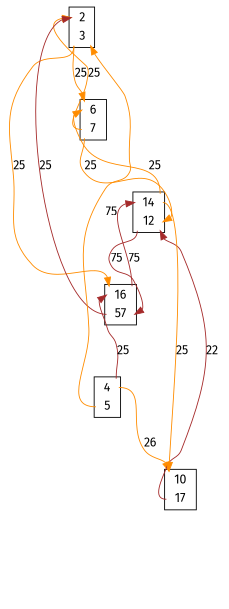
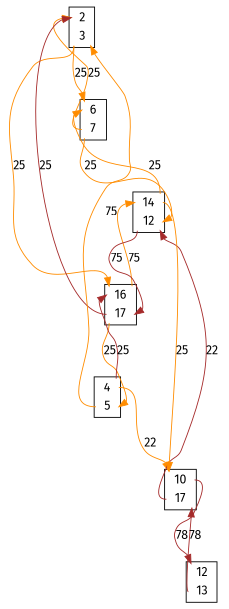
  digraph {
    fontname="Fira Sans"
    node [color=black fillcolor=white fontname="Fira Sans" shape=plaintext style=filled]
    edge [color=darkorange fontname="Fira Sans" headport=port_0x7f276b816040_in tailport=port_0x7f273b406a60_out]
    n1 [label=<<TABLE bgcolor = "white"> <TR><TD BORDER = "0" PORT = "port_0x7f273b4064c0_in"></TD><TD BORDER = "0" PORT = "port_">2</TD><TD BORDER = "0" PORT = "port_0x7f273b4064c0_out"></TD></TR> <TR><TD BORDER = "0" PORT = "port_0x7f273b406a60_out"></TD><TD BORDER = "0" PORT = "port_">3</TD><TD BORDER = "0" PORT = "port_0x7f273b406a60_in"></TD></TR> </TABLE>>]
    n2 [label=<<TABLE bgcolor = "white"> <TR><TD BORDER = "0" PORT = "port_0x7f276b816040_in"></TD><TD BORDER = "0" PORT = "port_">6</TD><TD BORDER = "0" PORT = "port_0x7f276b816040_out"></TD></TR> <TR><TD BORDER = "0" PORT = "port_0x7f276bc16100_out"></TD><TD BORDER = "0" PORT = "port_">7</TD><TD BORDER = "0" PORT = "port_0x7f276bc16100_in"></TD></TR> </TABLE>>]
-   n3 [label=<<TABLE bgcolor = "white"> <TR><TD BORDER = "0" PORT = "port_0x7f273b4068e0_in"></TD><TD BORDER = "0" PORT = "port_">16</TD><TD BORDER = "0" PORT = "port_0x7f273b4068e0_out"></TD></TR> <TR><TD BORDER = "0" PORT = "port_0x7f273b406220_out"></TD><TD BORDER = "0" PORT = "port_">57</TD><TD BORDER = "0" PORT = "port_0x7f273b406220_in"></TD></TR> </TABLE>>]
+   n3 [label=<<TABLE bgcolor = "white"> <TR><TD BORDER = "0" PORT = "port_0x7f273b4068e0_in"></TD><TD BORDER = "0" PORT = "port_">16</TD><TD BORDER = "0" PORT = "port_0x7f273b4068e0_out"></TD></TR> <TR><TD BORDER = "0" PORT = "port_0x7f273b406220_out"></TD><TD BORDER = "0" PORT = "port_">17</TD><TD BORDER = "0" PORT = "port_0x7f273b406220_in"></TD></TR> </TABLE>>]
    n4 [label=<<TABLE bgcolor = "white"> <TR><TD BORDER = "0" PORT = "port_0x7f2737416070_in"></TD><TD BORDER = "0" PORT = "port_">4</TD><TD BORDER = "0" PORT = "port_0x7f2737416070_out"></TD></TR> <TR><TD BORDER = "0" PORT = "port_0x7f273b406730_out"></TD><TD BORDER = "0" PORT = "port_">5</TD><TD BORDER = "0" PORT = "port_0x7f273b406730_in"></TD></TR> </TABLE>>]
    n5 [label=<<TABLE bgcolor = "white"> <TR><TD BORDER = "0" PORT = "port_0x7f273b406af0_in"></TD><TD BORDER = "0" PORT = "port_">10</TD><TD BORDER = "0" PORT = "port_0x7f273b406af0_out"></TD></TR> <TR><TD BORDER = "0" PORT = "port_0x7f273b4061c0_out"></TD><TD BORDER = "0" PORT = "port_">17</TD><TD BORDER = "0" PORT = "port_0x7f273b4061c0_in"></TD></TR> </TABLE>>]
    n6 [label=<<TABLE bgcolor = "white"> <TR><TD BORDER = "0" PORT = "port_0x7f2736c160a0_in"></TD><TD BORDER = "0" PORT = "port_">14</TD><TD BORDER = "0" PORT = "port_0x7f2736c160a0_out"></TD></TR> <TR><TD BORDER = "0" PORT = "port_0x7f273b406880_out"></TD><TD BORDER = "0" PORT = "port_">12</TD><TD BORDER = "0" PORT = "port_0x7f273b406880_in"></TD></TR> </TABLE>>]
+   n7 [label=<<TABLE bgcolor = "white"> <TR><TD BORDER = "0" PORT = "port_0x7f276bc160a0_in"></TD><TD BORDER = "0" PORT = "port_">12</TD><TD BORDER = "0" PORT = "port_0x7f276bc160a0_out"></TD></TR> <TR><TD BORDER = "0" PORT = "port_0x7f276c315cd0_out"></TD><TD BORDER = "0" PORT = "port_">13</TD><TD BORDER = "0" PORT = "port_0x7f276c315cd0_in"></TD></TR> </TABLE>>]
    n1 -> n2 [label=25]
    n1 -> n3 [headport=port_0x7f273b4068e0_in label=25]
    n2 -> n1 [headport=port_0x7f273b4064c0_in label=25 tailport=port_0x7f276bc16100_out]
    n2 -> n6 [headport=port_0x7f273b406880_in label=25 tailport=port_0x7f276bc16100_out]
    n3 -> n1 [color=brown headport=port_0x7f273b4064c0_in label=25 tailport=port_0x7f273b406220_out]
-   n3 -> n6 [color=brown headport=port_0x7f2736c160a0_in label=75 tailport=port_0x7f273b4068e0_out]
+   n3 -> n4 [headport=port_0x7f273b406730_in label=25 tailport=port_0x7f273b406220_out]
+   n3 -> n6 [headport=port_0x7f2736c160a0_in label=75 tailport=port_0x7f273b4068e0_out]
    n4 -> n1 [headport=port_0x7f273b406a60_in label=75 tailport=port_0x7f273b406730_out]
    n4 -> n3 [color=brown headport=port_0x7f273b4068e0_in label=25 tailport=port_0x7f2737416070_out]
-   n4 -> n5 [headport=port_0x7f273b406af0_in label=26 tailport=port_0x7f2737416070_out]
+   n4 -> n5 [headport=port_0x7f273b406af0_in label=22 tailport=port_0x7f2737416070_out]
    n5 -> n6 [color=brown headport=port_0x7f273b406880_in label=22 tailport=port_0x7f273b4061c0_out]
+   n5 -> n7 [color=brown headport=port_0x7f276bc160a0_in label=78 tailport=port_0x7f273b406af0_out]
    n6 -> n2 [label=25 tailport=port_0x7f2736c160a0_out]
    n6 -> n3 [color=brown headport=port_0x7f273b406220_in label=75 tailport=port_0x7f273b406880_out]
    n6 -> n5 [headport=port_0x7f273b406af0_in label=25 tailport=port_0x7f2736c160a0_out]
+   n7 -> n5 [color=brown headport=port_0x7f273b4061c0_in label=78 tailport=port_0x7f276c315cd0_out]
  }
